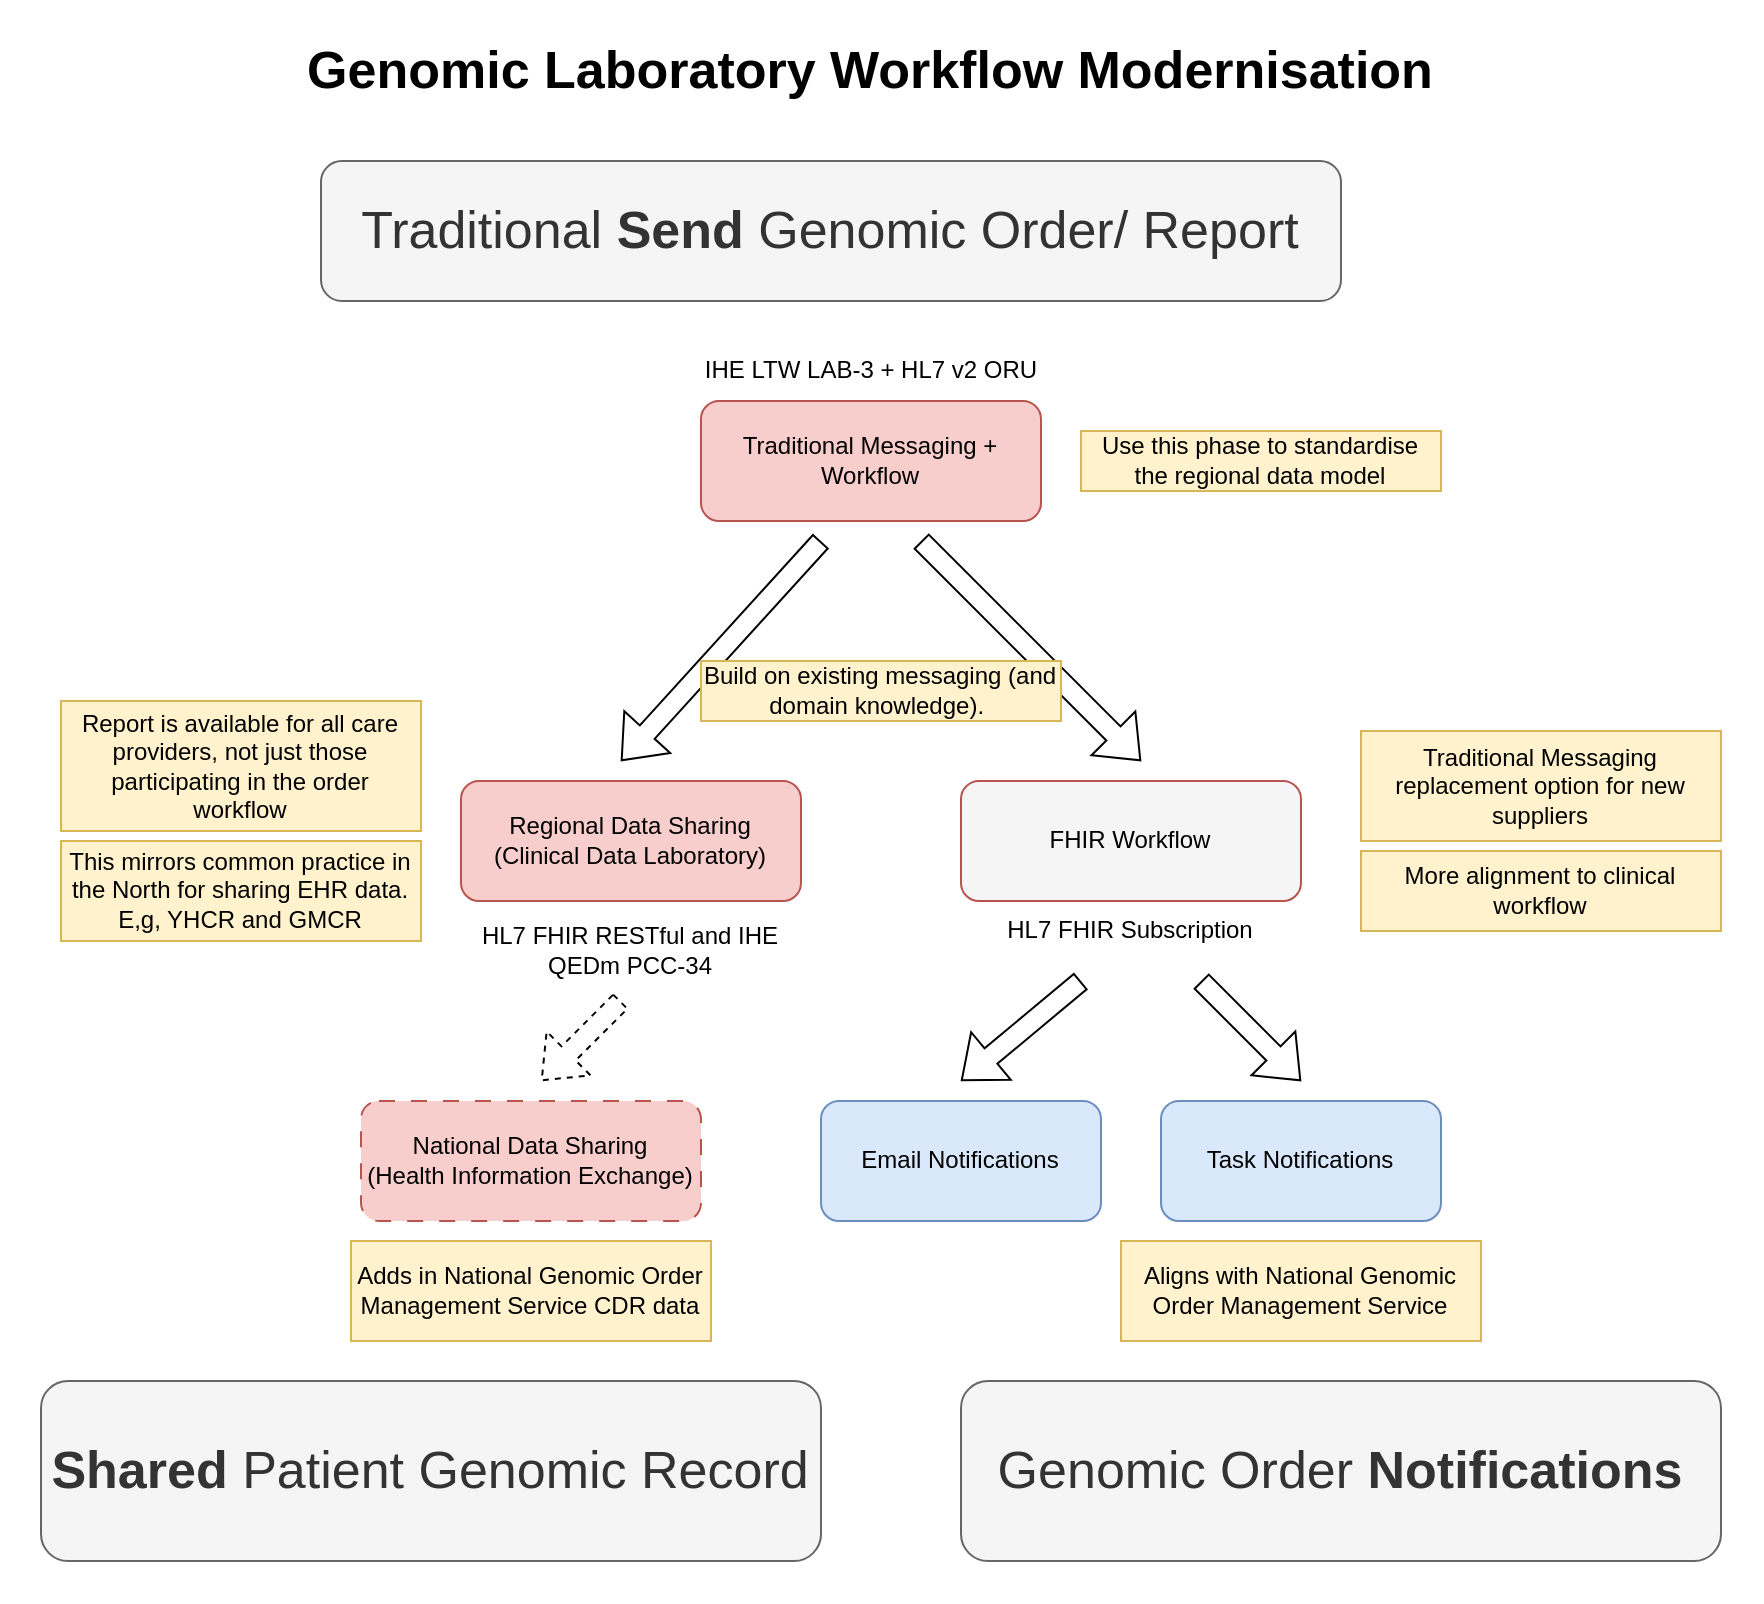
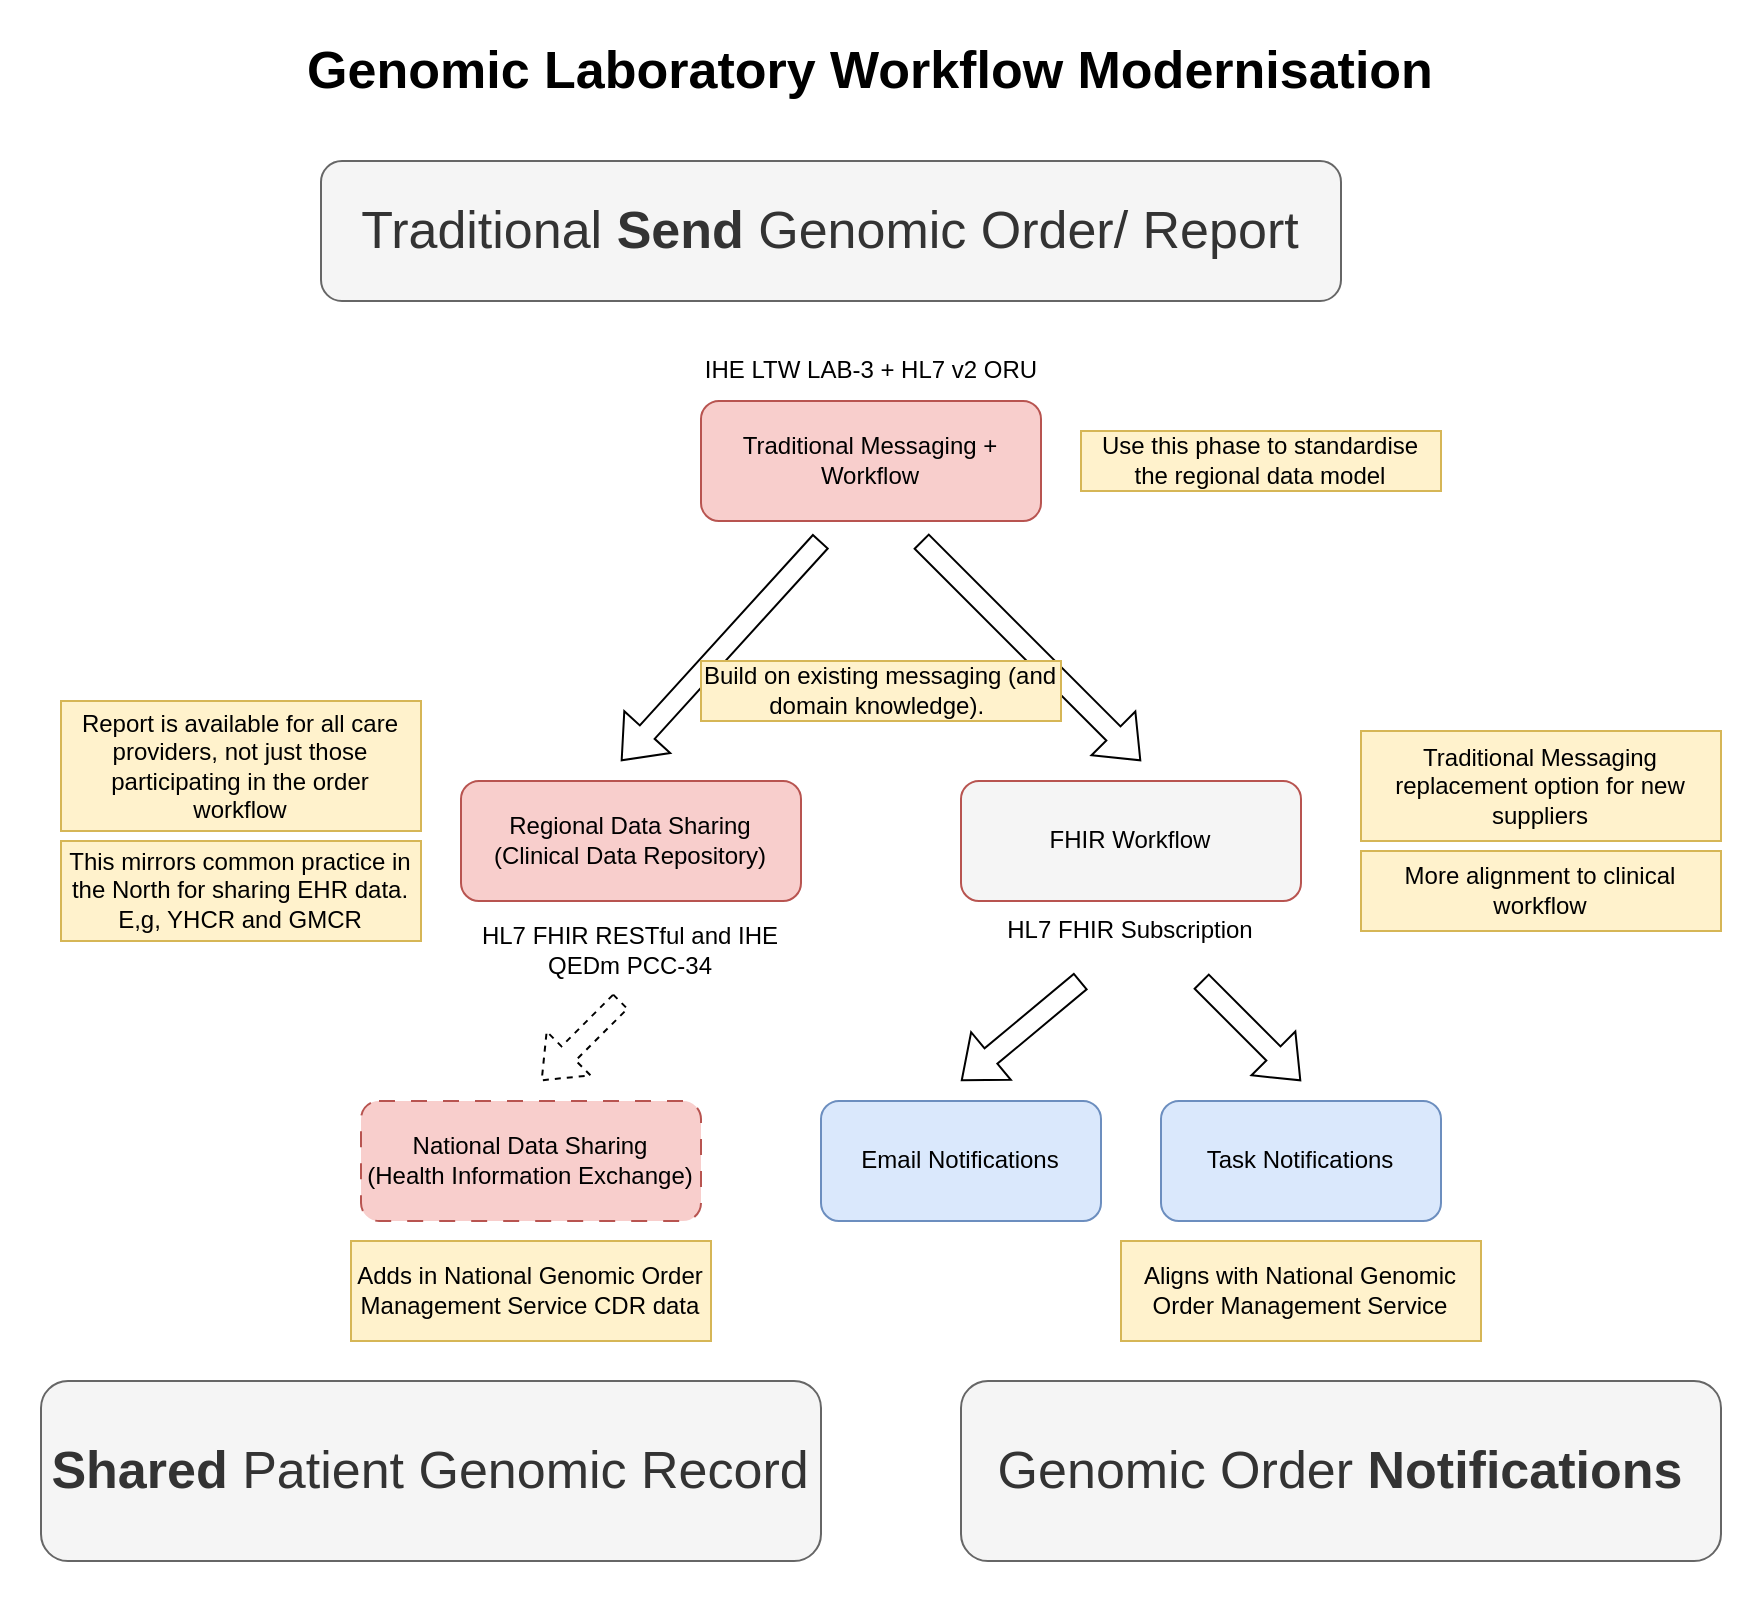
  <mxCell id="0" />
  <mxCell id="1" parent="0" />
  <mxCell id="2" value="Traditional Messaging + Workflow" style="rounded=1;whiteSpace=wrap;html=1;fillColor=#f8cecc;strokeColor=#b85450;" vertex="1" parent="1"><mxGeometry x="350" y="200" width="170" height="60" as="geometry" /></mxCell>
- <mxCell id="3" value="Regional Data Sharing&lt;br&gt;(Clinical Data Laboratory)" style="rounded=1;whiteSpace=wrap;html=1;fillColor=#f8cecc;strokeColor=#b85450;" vertex="1" parent="1"><mxGeometry x="230" y="390" width="170" height="60" as="geometry" /></mxCell>
+ <mxCell id="3" value="Regional Data Sharing&lt;br&gt;(Clinical Data Repository)" style="rounded=1;whiteSpace=wrap;html=1;fillColor=#f8cecc;strokeColor=#b85450;" vertex="1" parent="1"><mxGeometry x="230" y="390" width="170" height="60" as="geometry" /></mxCell>
  <mxCell id="4" value="FHIR Workflow" style="rounded=1;whiteSpace=wrap;html=1;fillColor=#f5f5f5;strokeColor=#b85450;" vertex="1" parent="1"><mxGeometry x="480" y="390" width="170" height="60" as="geometry" /></mxCell>
  <mxCell id="5" value="HL7 FHIR RESTful and IHE QEDm PCC-34" style="text;html=1;align=center;verticalAlign=middle;whiteSpace=wrap;rounded=0;" vertex="1" parent="1"><mxGeometry x="235" y="460" width="160" height="30" as="geometry" /></mxCell>
  <mxCell id="6" value="HL7 FHIR Subscription" style="text;html=1;align=center;verticalAlign=middle;whiteSpace=wrap;rounded=0;" vertex="1" parent="1"><mxGeometry x="485" y="450" width="160" height="30" as="geometry" /></mxCell>
  <mxCell id="7" value="Email Notifications" style="rounded=1;whiteSpace=wrap;html=1;fillColor=#dae8fc;strokeColor=#6c8ebf;" vertex="1" parent="1"><mxGeometry x="410" y="550" width="140" height="60" as="geometry" /></mxCell>
  <mxCell id="8" value="IHE LTW LAB-3 + HL7 v2 ORU" style="text;html=1;align=center;verticalAlign=middle;whiteSpace=wrap;rounded=0;" vertex="1" parent="1"><mxGeometry x="347.5" y="170" width="175" height="30" as="geometry" /></mxCell>
  <mxCell id="9" value="Task Notifications" style="rounded=1;whiteSpace=wrap;html=1;fillColor=#dae8fc;strokeColor=#6c8ebf;" vertex="1" parent="1"><mxGeometry x="580" y="550" width="140" height="60" as="geometry" /></mxCell>
  <mxCell id="10" value="" style="shape=flexArrow;endArrow=classic;html=1;rounded=0;" edge="1" parent="1"><mxGeometry width="50" height="50" relative="1" as="geometry"><mxPoint x="410" y="270" as="sourcePoint" /><mxPoint x="310" y="380" as="targetPoint" /></mxGeometry></mxCell>
  <mxCell id="11" value="" style="shape=flexArrow;endArrow=classic;html=1;rounded=0;" edge="1" parent="1"><mxGeometry width="50" height="50" relative="1" as="geometry"><mxPoint x="460" y="270" as="sourcePoint" /><mxPoint x="570" y="380" as="targetPoint" /></mxGeometry></mxCell>
  <mxCell id="12" value="" style="shape=flexArrow;endArrow=classic;html=1;rounded=0;" edge="1" parent="1"><mxGeometry width="50" height="50" relative="1" as="geometry"><mxPoint x="540" y="490" as="sourcePoint" /><mxPoint x="480" y="540" as="targetPoint" /></mxGeometry></mxCell>
  <mxCell id="13" value="" style="shape=flexArrow;endArrow=classic;html=1;rounded=0;" edge="1" parent="1"><mxGeometry width="50" height="50" relative="1" as="geometry"><mxPoint x="600" y="490" as="sourcePoint" /><mxPoint x="650" y="540" as="targetPoint" /></mxGeometry></mxCell>
  <mxCell id="14" value="Build on existing messaging (and domain knowledge).&amp;nbsp;" style="text;html=1;align=center;verticalAlign=middle;whiteSpace=wrap;rounded=0;fillColor=#fff2cc;strokeColor=#d6b656;" vertex="1" parent="1"><mxGeometry x="350" y="330" width="180" height="30" as="geometry" /></mxCell>
  <mxCell id="15" value="Traditional Messaging replacement option for new suppliers" style="text;html=1;align=center;verticalAlign=middle;whiteSpace=wrap;rounded=0;fillColor=#fff2cc;strokeColor=#d6b656;" vertex="1" parent="1"><mxGeometry x="680" y="365" width="180" height="55" as="geometry" /></mxCell>
  <mxCell id="16" value="Report is available for all care providers, not just those participating in the order workflow" style="text;html=1;align=center;verticalAlign=middle;whiteSpace=wrap;rounded=0;fillColor=#fff2cc;strokeColor=#d6b656;" vertex="1" parent="1"><mxGeometry x="30" y="350" width="180" height="65" as="geometry" /></mxCell>
  <mxCell id="17" value="Use this phase to standardise the regional data model" style="text;html=1;align=center;verticalAlign=middle;whiteSpace=wrap;rounded=0;fillColor=#fff2cc;strokeColor=#d6b656;" vertex="1" parent="1"><mxGeometry x="540" y="215" width="180" height="30" as="geometry" /></mxCell>
  <mxCell id="18" value="This mirrors common practice in the North for sharing EHR data. E,g, YHCR and GMCR" style="text;html=1;align=center;verticalAlign=middle;whiteSpace=wrap;rounded=0;fillColor=#fff2cc;strokeColor=#d6b656;" vertex="1" parent="1"><mxGeometry x="30" y="420" width="180" height="50" as="geometry" /></mxCell>
  <mxCell id="19" value="Aligns with National Genomic Order Management Service" style="text;html=1;align=center;verticalAlign=middle;whiteSpace=wrap;rounded=0;fillColor=#fff2cc;strokeColor=#d6b656;" vertex="1" parent="1"><mxGeometry x="560" y="620" width="180" height="50" as="geometry" /></mxCell>
  <mxCell id="20" value="National Data Sharing&lt;br&gt;(Health Information Exchange)" style="rounded=1;whiteSpace=wrap;html=1;fillColor=#f8cecc;strokeColor=#b85450;dashed=1;dashPattern=8 8;" vertex="1" parent="1"><mxGeometry x="180" y="550" width="170" height="60" as="geometry" /></mxCell>
  <mxCell id="21" value="" style="shape=flexArrow;endArrow=classic;html=1;rounded=0;dashed=1;" edge="1" parent="1"><mxGeometry width="50" height="50" relative="1" as="geometry"><mxPoint x="310" y="500" as="sourcePoint" /><mxPoint x="270" y="540" as="targetPoint" /></mxGeometry></mxCell>
  <mxCell id="22" value="Adds in National Genomic Order Management Service CDR data" style="text;html=1;align=center;verticalAlign=middle;whiteSpace=wrap;rounded=0;fillColor=#fff2cc;strokeColor=#d6b656;" vertex="1" parent="1"><mxGeometry x="175" y="620" width="180" height="50" as="geometry" /></mxCell>
  <mxCell id="23" value="&lt;font&gt;Genomic Laboratory Workflow Modernisation&lt;/font&gt;" style="text;html=1;align=center;verticalAlign=middle;whiteSpace=wrap;rounded=0;fontStyle=1;fontSize=26;" vertex="1" parent="1"><mxGeometry x="125" y="20" width="620" height="30" as="geometry" /></mxCell>
  <mxCell id="24" value="More alignment to clinical workflow" style="text;html=1;align=center;verticalAlign=middle;whiteSpace=wrap;rounded=0;fillColor=#fff2cc;strokeColor=#d6b656;" vertex="1" parent="1"><mxGeometry x="680" y="425" width="180" height="40" as="geometry" /></mxCell>
  <mxCell id="25" value="&lt;font style=&quot;font-size: 26px;&quot;&gt;&lt;b&gt;Shared&lt;/b&gt; Patient Genomic Record&lt;/font&gt;" style="rounded=1;whiteSpace=wrap;html=1;fillColor=#f5f5f5;fontColor=#333333;strokeColor=#666666;" vertex="1" parent="1"><mxGeometry y="690" width="390" height="90" as="geometry" x="20" /></mxCell>
  <mxCell id="26" value="&lt;span style=&quot;font-size: 26px;&quot;&gt;Genomic Order &lt;b&gt;Notifications&lt;/b&gt;&lt;/span&gt;" style="rounded=1;whiteSpace=wrap;html=1;fillColor=#f5f5f5;fontColor=#333333;strokeColor=#666666;" vertex="1" parent="1"><mxGeometry x="480" y="690" width="380" height="90" as="geometry" /></mxCell>
  <mxCell id="27" value="&lt;span style=&quot;font-size: 26px;&quot;&gt;Traditional &lt;b&gt;Send&lt;/b&gt; Genomic Order/ Report&lt;/span&gt;" style="rounded=1;whiteSpace=wrap;html=1;fillColor=#f5f5f5;fontColor=#333333;strokeColor=#666666;" vertex="1" parent="1"><mxGeometry x="160" y="80" width="510" height="70" as="geometry" /></mxCell>
